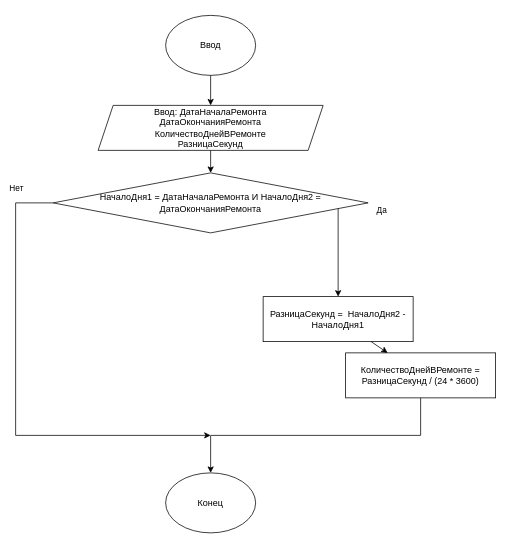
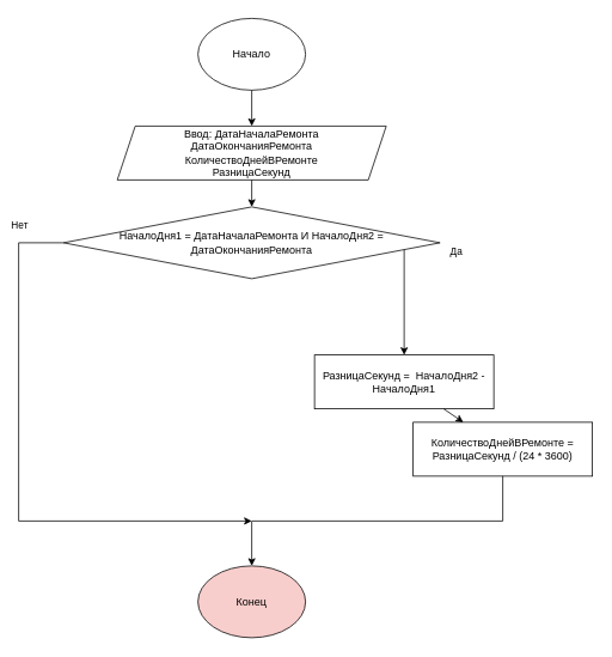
  <mxCell id="0" />
  <mxCell id="1" parent="0" />
- <mxCell id="2" value="Ввод" style="ellipse;whiteSpace=wrap;html=1;" vertex="1" parent="1"><mxGeometry x="220" y="20" width="120" height="80" as="geometry" /></mxCell>
+ <mxCell id="2" value="Начало" style="ellipse;whiteSpace=wrap;html=1;" vertex="1" parent="1"><mxGeometry x="220" y="20" width="120" height="80" as="geometry" /></mxCell>
  <mxCell id="3" value="НачалоДня1 = ДатаНачалаРемонта И НачалоДня2 = ДатаОкончанияРемонта" style="rhombus;whiteSpace=wrap;html=1;" vertex="1" parent="1"><mxGeometry x="70" y="230" width="420" height="80" as="geometry" /></mxCell>
- <mxCell id="4" value="Конец" style="ellipse;whiteSpace=wrap;html=1;" vertex="1" parent="1"><mxGeometry x="220" y="630" width="120" height="80" as="geometry" /></mxCell>
+ <mxCell id="4" value="Конец" style="ellipse;whiteSpace=wrap;html=1;fillColor=#f8cecc;" vertex="1" parent="1"><mxGeometry x="220" y="630" width="120" height="80" as="geometry" /></mxCell>
  <mxCell id="5" value="Ввод: ДатаНачалаРемонта&lt;div&gt;ДатаОкончанияРемонта&lt;/div&gt;&lt;div&gt;КоличествоДнейВРемонте&lt;/div&gt;&lt;div&gt;РазницаСекунд&lt;/div&gt;" style="shape=parallelogram;perimeter=parallelogramPerimeter;whiteSpace=wrap;html=1;fixedSize=1;align=center;" vertex="1" parent="1"><mxGeometry x="130" y="140" width="300" height="60" as="geometry" /></mxCell>
  <mxCell id="6" value="" style="endArrow=classic;html=1;rounded=0;" edge="1" parent="1" source="2" target="5"><mxGeometry width="50" height="50" relative="1" as="geometry"><mxPoint x="230" y="290" as="sourcePoint" /><mxPoint x="280" y="240" as="targetPoint" /></mxGeometry></mxCell>
  <mxCell id="7" value="" style="endArrow=classic;html=1;rounded=0;" edge="1" parent="1" source="5" target="3"><mxGeometry width="50" height="50" relative="1" as="geometry"><mxPoint x="290" y="110" as="sourcePoint" /><mxPoint x="290" y="150" as="targetPoint" /></mxGeometry></mxCell>
  <mxCell id="8" value="" style="endArrow=classic;html=1;rounded=0;exitX=0;exitY=0.5;exitDx=0;exitDy=0;edgeStyle=elbowEdgeStyle;" edge="1" parent="1" source="3"><mxGeometry width="50" height="50" relative="1" as="geometry"><mxPoint x="230" y="290" as="sourcePoint" /><mxPoint x="280" y="580" as="targetPoint" /><Array as="points"><mxPoint x="20" y="440" /></Array></mxGeometry></mxCell>
  <mxCell id="9" value="Нет" style="edgeLabel;html=1;align=center;verticalAlign=middle;resizable=0;points=[];" vertex="1" connectable="0" parent="8"><mxGeometry x="-0.767" y="2" relative="1" as="geometry"><mxPoint x="-2" y="-42" as="offset" /></mxGeometry></mxCell>
  <mxCell id="10" value="РазницаСекунд =&amp;nbsp; НачалоДня2 - НачалоДня1" style="rounded=0;whiteSpace=wrap;html=1;" vertex="1" parent="1"><mxGeometry x="350" y="395" width="200" height="60" as="geometry" /></mxCell>
  <mxCell id="11" value="" style="endArrow=classic;html=1;rounded=0;edgeStyle=elbowEdgeStyle;elbow=vertical;entryX=0.5;entryY=0;entryDx=0;entryDy=0;" edge="1" parent="1" source="3" target="10"><mxGeometry width="50" height="50" relative="1" as="geometry"><mxPoint x="80" y="280" as="sourcePoint" /><mxPoint x="230" y="610" as="targetPoint" /><Array as="points"><mxPoint x="360" y="270" /></Array></mxGeometry></mxCell>
  <mxCell id="12" value="Да" style="edgeLabel;html=1;align=center;verticalAlign=middle;resizable=0;points=[];" vertex="1" connectable="0" parent="11"><mxGeometry x="-0.767" y="2" relative="1" as="geometry"><mxPoint x="55" y="-12" as="offset" /></mxGeometry></mxCell>
  <mxCell id="13" value="КоличествоДнейВРемонте = РазницаСекунд / (24 * 3600)" style="rounded=0;whiteSpace=wrap;html=1;" vertex="1" parent="1"><mxGeometry x="460" y="470" width="200" height="60" as="geometry" /></mxCell>
  <mxCell id="14" value="" style="endArrow=classic;html=1;rounded=0;" edge="1" parent="1" source="10" target="13"><mxGeometry width="50" height="50" relative="1" as="geometry"><mxPoint x="230" y="290" as="sourcePoint" /><mxPoint x="280" y="240" as="targetPoint" /></mxGeometry></mxCell>
  <mxCell id="15" value="" style="endArrow=classic;html=1;rounded=0;exitX=0.5;exitY=1;exitDx=0;exitDy=0;edgeStyle=orthogonalEdgeStyle;entryX=0.5;entryY=0;entryDx=0;entryDy=0;" edge="1" parent="1" source="13" target="4"><mxGeometry width="50" height="50" relative="1" as="geometry"><mxPoint x="560" y="550" as="sourcePoint" /><mxPoint x="280" y="550" as="targetPoint" /></mxGeometry></mxCell>
